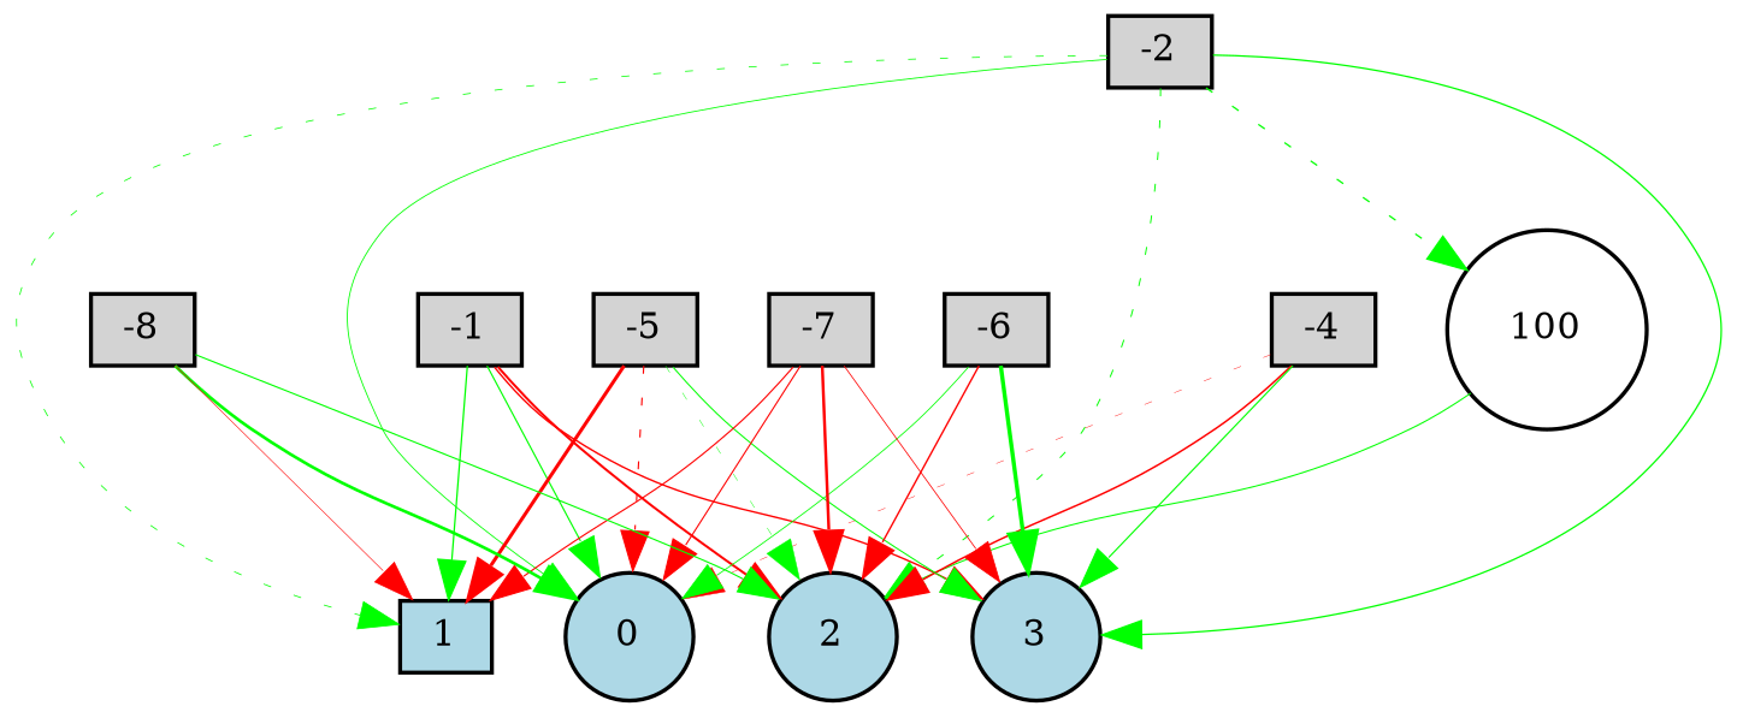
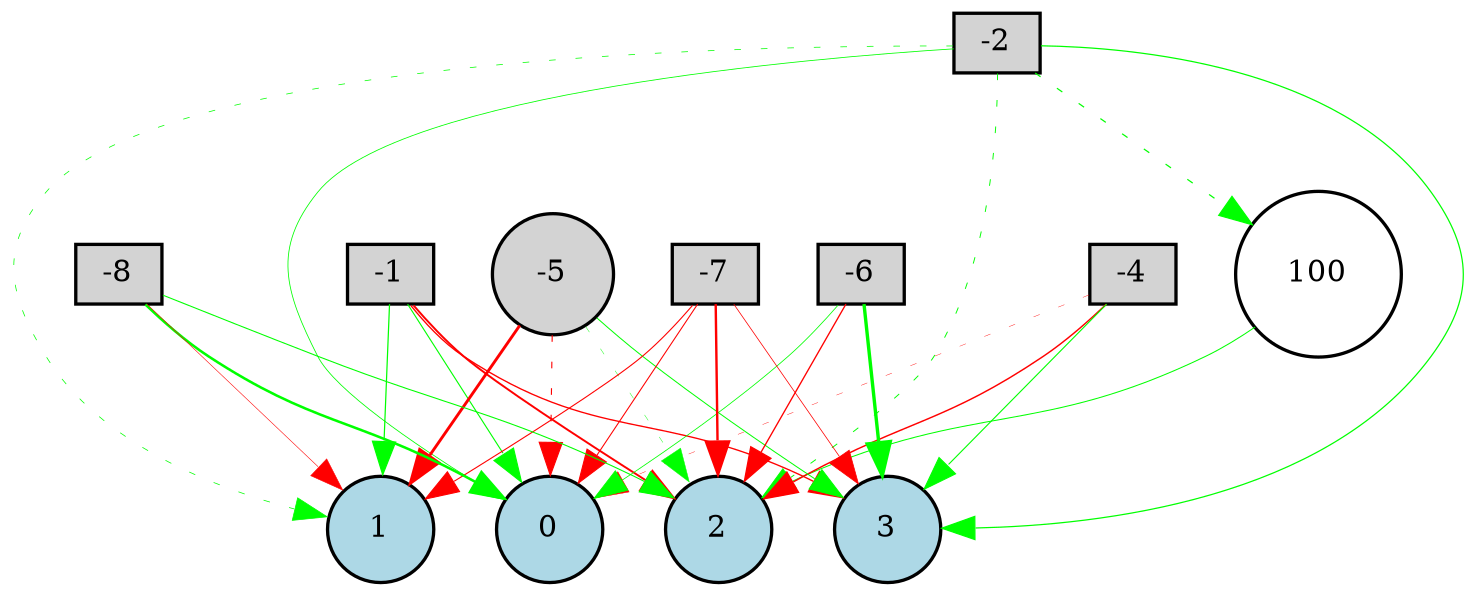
  digraph {
    node [fillcolor=lightgray fontsize=9 shape=box style=filled]
    edge [color=green style=solid]
    -1 [height=0.2 width=0.2]
    0 [fillcolor=lightblue height=0.2 shape=circle width=0.2]
-   1 [fillcolor=lightblue height=0.2 width=0.2]
+   1 [fillcolor=lightblue height=0.2 shape=circle width=0.2]
    2 [fillcolor=lightblue height=0.2 shape=circle width=0.2]
    3 [fillcolor=lightblue height=0.2 shape=circle width=0.2]
    -2 [height=0.2 width=0.2]
    100 [fillcolor=white height=0.2 shape=circle width=0.2]
    -4 [height=0.2 width=0.2]
-   -5 [height=0.2 width=0.2]
+   -5 [height=0.2 shape=circle width=0.2]
    -6 [height=0.2 width=0.2]
    -7 [height=0.2 width=0.2]
    -8 [height=0.2 width=0.2]
    -1 -> 0 [penwidth=0.33823247406624646]
    -1 -> 1 [penwidth=0.37026667145635117]
    -1 -> 2 [color=red penwidth=0.5870907725856828]
    -1 -> 3 [color=red penwidth=0.40691170946620314]
    -2 -> 0 [penwidth=0.24470302270770256]
    -2 -> 1 [penwidth=0.22316291932460558 style=dotted]
    -2 -> 2 [penwidth=0.2860309410874243 style=dotted]
    -2 -> 3 [penwidth=0.37331700148444424]
    -2 -> 100 [penwidth=0.36458137677364055 style=dotted]
    100 -> 2 [penwidth=0.30930981827472215]
    -4 -> 0 [color=red penwidth=0.12144779645196001 style=dotted]
    -4 -> 2 [color=red penwidth=0.438558752600939]
    -4 -> 3 [penwidth=0.33289725710002516]
    -5 -> 0 [color=red penwidth=0.33370575723071194 style=dotted]
    -5 -> 1 [color=red penwidth=0.8741013719621888]
    -5 -> 2 [penwidth=0.13097594030450854 style=dotted]
    -5 -> 3 [penwidth=0.3005235125261897]
    -6 -> 0 [penwidth=0.23940537702950412]
    -6 -> 2 [color=red penwidth=0.40271125914728745]
    -6 -> 3 [penwidth=1.0235164981042943]
    -7 -> 0 [color=red penwidth=0.32099532783788753]
    -7 -> 1 [color=red penwidth=0.3300582234923655]
    -7 -> 2 [color=red penwidth=0.7280903474687711]
    -7 -> 3 [color=red penwidth=0.2288901746292297]
    -8 -> 0 [penwidth=0.7737287378330572]
    -8 -> 1 [color=red penwidth=0.17036830183511253]
    -8 -> 2 [penwidth=0.3252262355796534]
  }
